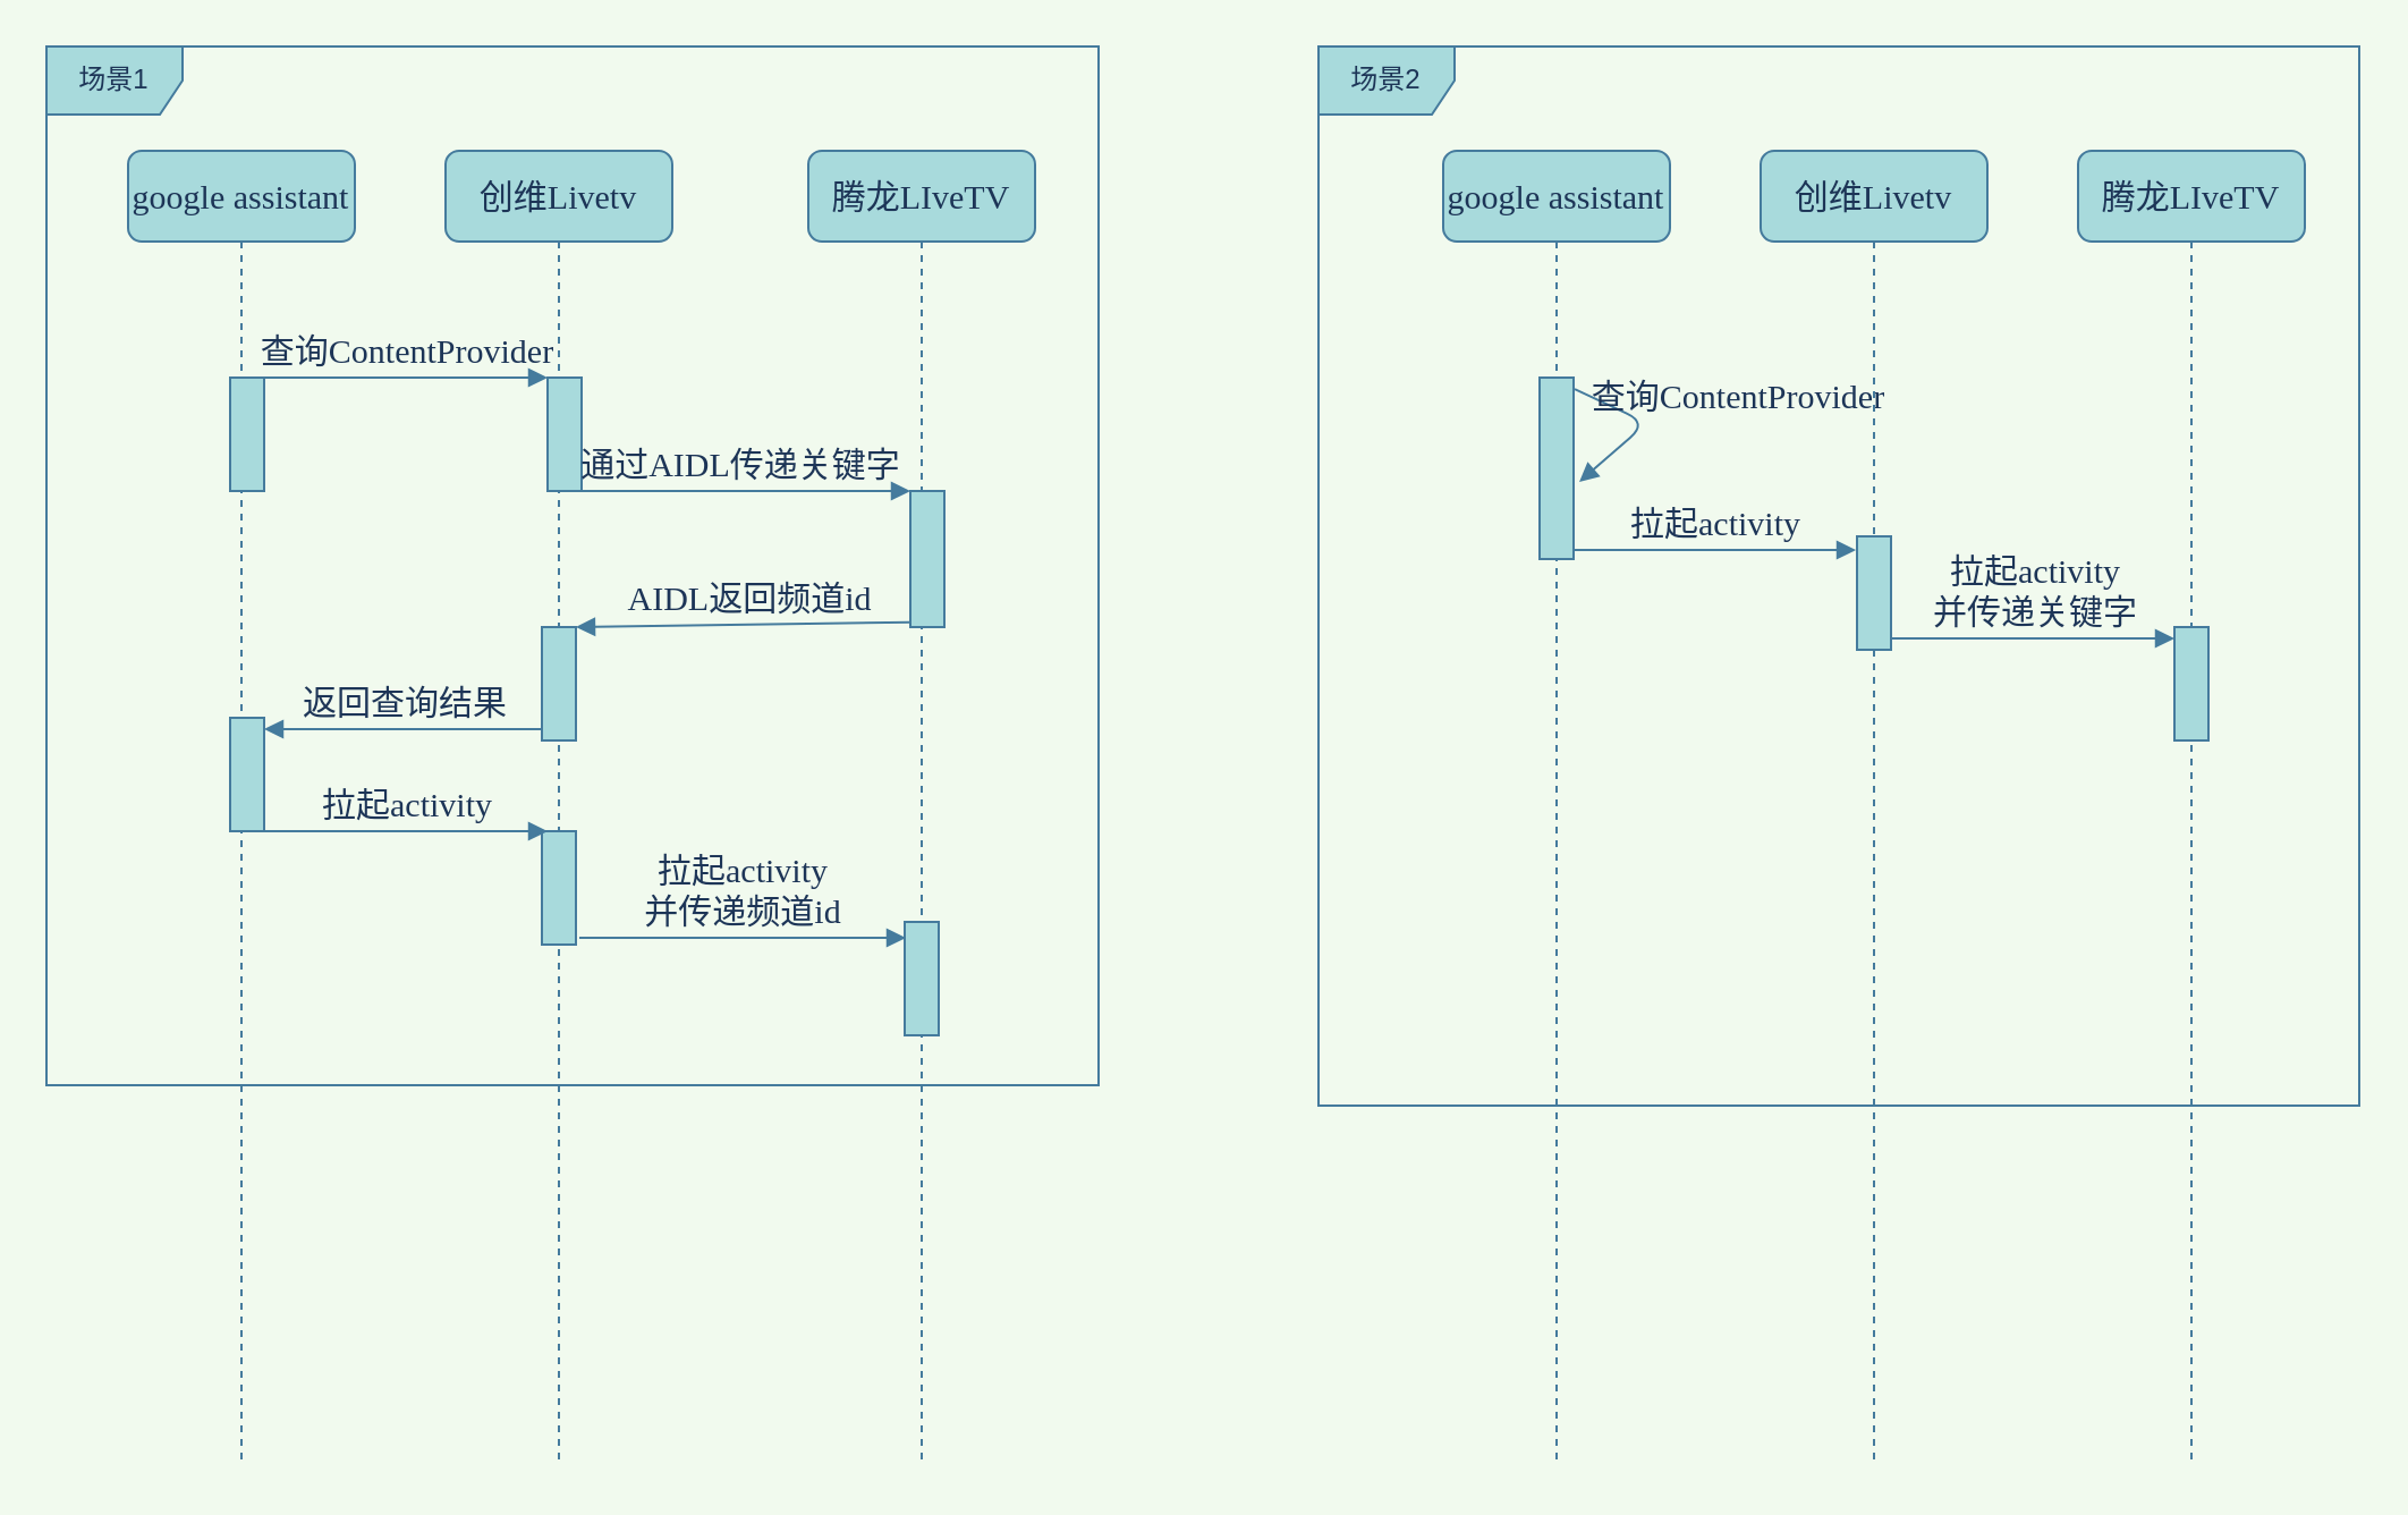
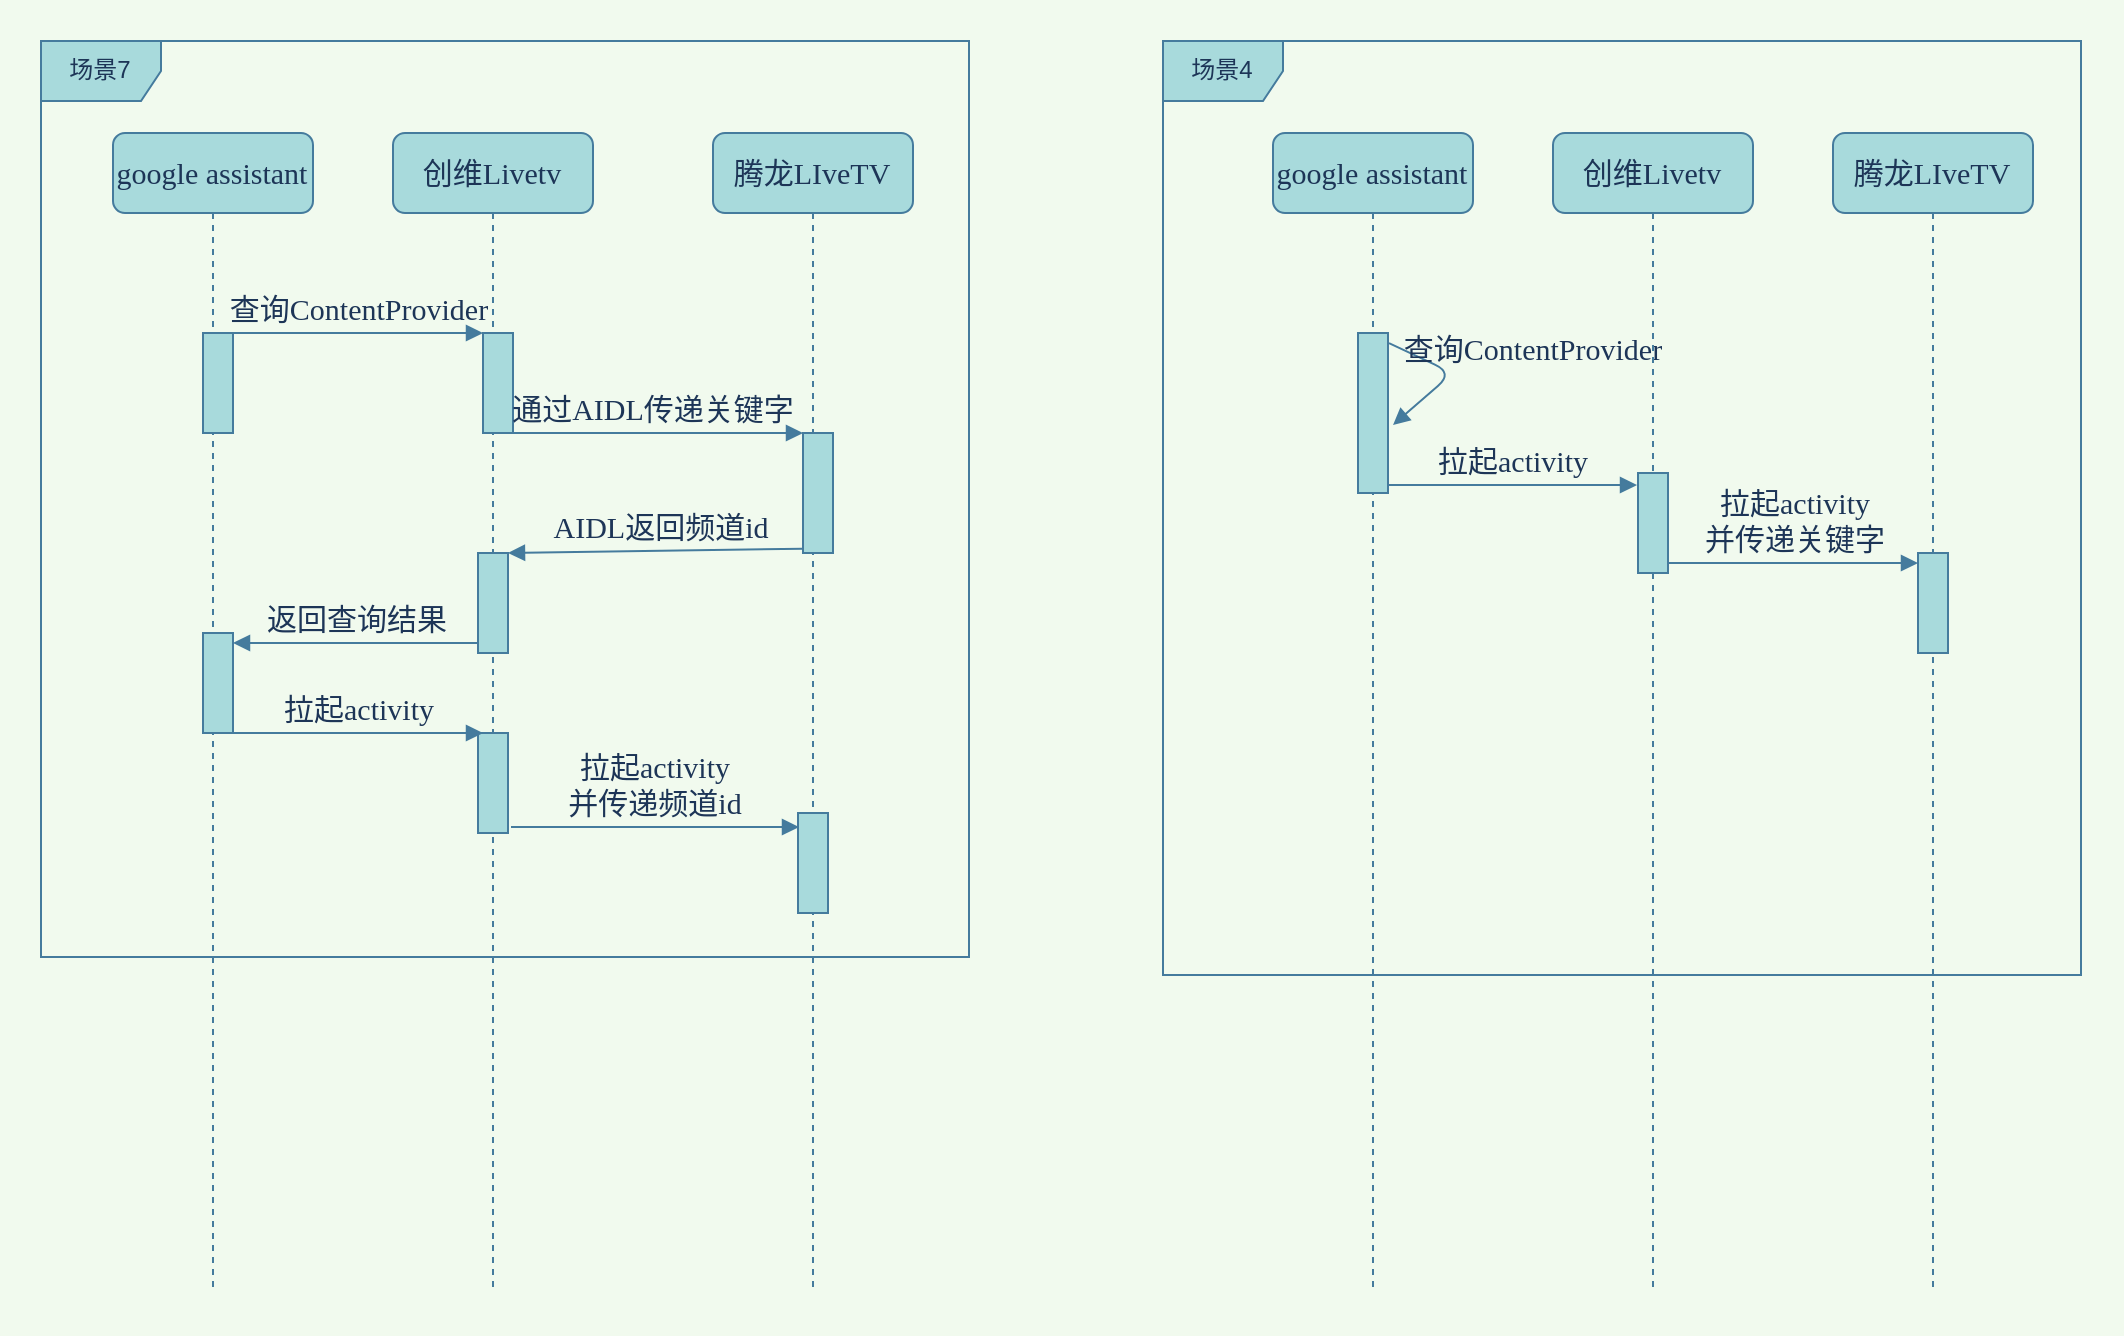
  <mxCell id="0" />
  <mxCell id="1" parent="0" />
  <mxCell id="2" value="创维Livetv" style="shape=umlLifeline;perimeter=lifelinePerimeter;whiteSpace=wrap;html=1;container=1;collapsible=0;recursiveResize=0;outlineConnect=0;rounded=1;shadow=0;comic=0;labelBackgroundColor=none;strokeWidth=1;fontFamily=Verdana;fontSize=15;align=center;fillColor=#A8DADC;strokeColor=#457B9D;fontColor=#1D3557;" parent="1" vertex="1"><mxGeometry x="196" y="66" width="100" height="580" as="geometry" /></mxCell>
  <mxCell id="3" value="" style="html=1;points=[];perimeter=orthogonalPerimeter;rounded=0;shadow=0;comic=0;labelBackgroundColor=none;strokeWidth=1;fontFamily=Verdana;fontSize=15;align=center;fillColor=#A8DADC;strokeColor=#457B9D;fontColor=#1D3557;" parent="2" vertex="1"><mxGeometry x="45" y="100" width="15" height="50" as="geometry" /></mxCell>
  <mxCell id="4" value="" style="html=1;points=[];perimeter=orthogonalPerimeter;rounded=0;shadow=0;comic=0;labelBackgroundColor=none;strokeWidth=1;fontFamily=Verdana;fontSize=15;align=center;fillColor=#A8DADC;strokeColor=#457B9D;fontColor=#1D3557;" parent="2" vertex="1"><mxGeometry x="42.5" y="210" width="15" height="50" as="geometry" /></mxCell>
  <mxCell id="5" value="" style="html=1;points=[];perimeter=orthogonalPerimeter;rounded=0;shadow=0;comic=0;labelBackgroundColor=none;strokeWidth=1;fontFamily=Verdana;fontSize=15;align=center;fillColor=#A8DADC;strokeColor=#457B9D;fontColor=#1D3557;" parent="2" vertex="1"><mxGeometry x="42.5" y="300" width="15" height="50" as="geometry" /></mxCell>
  <mxCell id="6" value="腾龙LIveTV" style="shape=umlLifeline;perimeter=lifelinePerimeter;whiteSpace=wrap;html=1;container=1;collapsible=0;recursiveResize=0;outlineConnect=0;rounded=1;shadow=0;comic=0;labelBackgroundColor=none;strokeWidth=1;fontFamily=Verdana;fontSize=15;align=center;fillColor=#A8DADC;strokeColor=#457B9D;fontColor=#1D3557;" parent="1" vertex="1"><mxGeometry x="356" y="66" width="100" height="580" as="geometry" /></mxCell>
  <mxCell id="7" value="" style="html=1;points=[];perimeter=orthogonalPerimeter;rounded=0;shadow=0;comic=0;labelBackgroundColor=none;strokeWidth=1;fontFamily=Verdana;fontSize=15;align=center;fillColor=#A8DADC;strokeColor=#457B9D;fontColor=#1D3557;" parent="6" vertex="1"><mxGeometry x="45" y="150" width="15" height="60" as="geometry" /></mxCell>
  <mxCell id="8" value="" style="html=1;points=[];perimeter=orthogonalPerimeter;rounded=0;shadow=0;comic=0;labelBackgroundColor=none;strokeWidth=1;fontFamily=Verdana;fontSize=15;align=center;fillColor=#A8DADC;strokeColor=#457B9D;fontColor=#1D3557;" parent="6" vertex="1"><mxGeometry x="42.5" y="340" width="15" height="50" as="geometry" /></mxCell>
  <mxCell id="9" value="google assistant" style="shape=umlLifeline;perimeter=lifelinePerimeter;whiteSpace=wrap;html=1;container=1;collapsible=0;recursiveResize=0;outlineConnect=0;rounded=1;shadow=0;comic=0;labelBackgroundColor=none;strokeWidth=1;fontFamily=Verdana;fontSize=15;align=center;fillColor=#A8DADC;strokeColor=#457B9D;fontColor=#1D3557;" parent="1" vertex="1"><mxGeometry x="636" y="66" width="100" height="580" as="geometry" /></mxCell>
  <mxCell id="10" value="" style="html=1;points=[];perimeter=orthogonalPerimeter;rounded=0;shadow=0;comic=0;labelBackgroundColor=none;strokeWidth=1;fontFamily=Verdana;fontSize=15;align=center;fillColor=#A8DADC;strokeColor=#457B9D;fontColor=#1D3557;" parent="9" vertex="1"><mxGeometry x="42.5" y="100" width="15" height="80" as="geometry" /></mxCell>
  <mxCell id="11" value="&lt;div style=&quot;font-size: 15px;&quot;&gt;查询ContentProvider&lt;/div&gt;" style="html=1;verticalAlign=bottom;endArrow=block;labelBackgroundColor=none;fontFamily=Verdana;fontSize=15;edgeStyle=elbowEdgeStyle;exitX=1.033;exitY=0.063;exitDx=0;exitDy=0;exitPerimeter=0;entryX=1.167;entryY=0.575;entryDx=0;entryDy=0;entryPerimeter=0;strokeColor=#457B9D;fontColor=#1D3557;" parent="9" source="10" target="10" edge="1"><mxGeometry x="-0.058" y="40" relative="1" as="geometry"><mxPoint x="-510" y="110" as="sourcePoint" /><mxPoint x="-385" y="110" as="targetPoint" /><Array as="points"><mxPoint x="90" y="120" /></Array><mxPoint x="14" y="-30" as="offset" /></mxGeometry></mxCell>
  <mxCell id="12" value="创维Livetv" style="shape=umlLifeline;perimeter=lifelinePerimeter;whiteSpace=wrap;html=1;container=1;collapsible=0;recursiveResize=0;outlineConnect=0;rounded=1;shadow=0;comic=0;labelBackgroundColor=none;strokeWidth=1;fontFamily=Verdana;fontSize=15;align=center;fillColor=#A8DADC;strokeColor=#457B9D;fontColor=#1D3557;" parent="1" vertex="1"><mxGeometry x="776" y="66" width="100" height="580" as="geometry" /></mxCell>
  <mxCell id="13" value="" style="html=1;points=[];perimeter=orthogonalPerimeter;rounded=0;shadow=0;comic=0;labelBackgroundColor=none;strokeWidth=1;fontFamily=Verdana;fontSize=15;align=center;fillColor=#A8DADC;strokeColor=#457B9D;fontColor=#1D3557;" parent="12" vertex="1"><mxGeometry x="42.5" y="170" width="15" height="50" as="geometry" /></mxCell>
  <mxCell id="14" value="腾龙LIveTV" style="shape=umlLifeline;perimeter=lifelinePerimeter;whiteSpace=wrap;html=1;container=1;collapsible=0;recursiveResize=0;outlineConnect=0;rounded=1;shadow=0;comic=0;labelBackgroundColor=none;strokeWidth=1;fontFamily=Verdana;fontSize=15;align=center;fillColor=#A8DADC;strokeColor=#457B9D;fontColor=#1D3557;" parent="1" vertex="1"><mxGeometry x="916" y="66" width="100" height="580" as="geometry" /></mxCell>
  <mxCell id="15" value="" style="html=1;points=[];perimeter=orthogonalPerimeter;rounded=0;shadow=0;comic=0;labelBackgroundColor=none;strokeWidth=1;fontFamily=Verdana;fontSize=15;align=center;fillColor=#A8DADC;strokeColor=#457B9D;fontColor=#1D3557;" parent="14" vertex="1"><mxGeometry x="42.5" y="210" width="15" height="50" as="geometry" /></mxCell>
  <mxCell id="16" value="google assistant" style="shape=umlLifeline;perimeter=lifelinePerimeter;whiteSpace=wrap;html=1;container=1;collapsible=0;recursiveResize=0;outlineConnect=0;rounded=1;shadow=0;comic=0;labelBackgroundColor=none;strokeWidth=1;fontFamily=Verdana;fontSize=15;align=center;fillColor=#A8DADC;strokeColor=#457B9D;fontColor=#1D3557;" parent="1" vertex="1"><mxGeometry x="56" y="66" width="100" height="580" as="geometry" /></mxCell>
  <mxCell id="17" value="" style="html=1;points=[];perimeter=orthogonalPerimeter;rounded=0;shadow=0;comic=0;labelBackgroundColor=none;strokeWidth=1;fontFamily=Verdana;fontSize=15;align=center;fillColor=#A8DADC;strokeColor=#457B9D;fontColor=#1D3557;" parent="16" vertex="1"><mxGeometry x="45" y="100" width="15" height="50" as="geometry" /></mxCell>
  <mxCell id="18" value="" style="html=1;points=[];perimeter=orthogonalPerimeter;rounded=0;shadow=0;comic=0;labelBackgroundColor=none;strokeWidth=1;fontFamily=Verdana;fontSize=15;align=center;fillColor=#A8DADC;strokeColor=#457B9D;fontColor=#1D3557;" parent="16" vertex="1"><mxGeometry x="45" y="250" width="15" height="50" as="geometry" /></mxCell>
  <mxCell id="19" value="AIDL返回频道id" style="html=1;verticalAlign=bottom;endArrow=block;labelBackgroundColor=none;fontFamily=Verdana;fontSize=15;elbow=vertical;exitX=0;exitY=0.964;exitDx=0;exitDy=0;exitPerimeter=0;strokeColor=#457B9D;fontColor=#1D3557;" parent="1" source="7" target="4" edge="1"><mxGeometry x="-0.035" relative="1" as="geometry"><mxPoint x="466" y="206" as="sourcePoint" /><mxPoint x="256" y="292" as="targetPoint" /><mxPoint as="offset" /></mxGeometry></mxCell>
  <mxCell id="20" value="返回查询结果" style="html=1;verticalAlign=bottom;endArrow=block;labelBackgroundColor=none;fontFamily=Verdana;fontSize=15;edgeStyle=elbowEdgeStyle;elbow=vertical;strokeColor=#457B9D;fontColor=#1D3557;" parent="1" source="4" target="18" edge="1"><mxGeometry relative="1" as="geometry"><mxPoint x="556" y="536" as="sourcePoint" /><mxPoint x="116" y="326" as="targetPoint" /></mxGeometry></mxCell>
  <mxCell id="21" value="&lt;div style=&quot;font-size: 15px;&quot;&gt;查询ContentProvider&lt;/div&gt;" style="html=1;verticalAlign=bottom;endArrow=block;entryX=0;entryY=0;labelBackgroundColor=none;fontFamily=Verdana;fontSize=15;edgeStyle=elbowEdgeStyle;elbow=vertical;strokeColor=#457B9D;fontColor=#1D3557;" parent="1" source="17" target="3" edge="1"><mxGeometry relative="1" as="geometry"><mxPoint x="176" y="176" as="sourcePoint" /></mxGeometry></mxCell>
  <mxCell id="22" value="通过AIDL传递关键字" style="html=1;verticalAlign=bottom;endArrow=block;entryX=0;entryY=0;labelBackgroundColor=none;fontFamily=Verdana;fontSize=15;edgeStyle=elbowEdgeStyle;elbow=vertical;strokeColor=#457B9D;fontColor=#1D3557;" parent="1" source="3" target="7" edge="1"><mxGeometry x="-0.035" relative="1" as="geometry"><mxPoint x="326" y="186" as="sourcePoint" /><Array as="points"><mxPoint x="266" y="216" /></Array><mxPoint as="offset" /></mxGeometry></mxCell>
  <mxCell id="23" value="拉起activity" style="html=1;verticalAlign=bottom;endArrow=block;entryX=0;entryY=0;labelBackgroundColor=none;fontFamily=Verdana;fontSize=15;edgeStyle=elbowEdgeStyle;elbow=vertical;strokeColor=#457B9D;fontColor=#1D3557;" parent="1" edge="1"><mxGeometry relative="1" as="geometry"><mxPoint x="116" y="366" as="sourcePoint" /><mxPoint x="241" y="366" as="targetPoint" /><mxPoint as="offset" /></mxGeometry></mxCell>
  <mxCell id="24" value="&lt;div&gt;拉起activity&lt;/div&gt;并传递频道id" style="html=1;verticalAlign=bottom;endArrow=block;labelBackgroundColor=none;fontFamily=Verdana;fontSize=15;entryX=0.033;entryY=0.14;entryDx=0;entryDy=0;entryPerimeter=0;exitX=1.1;exitY=0.94;exitDx=0;exitDy=0;exitPerimeter=0;elbow=vertical;strokeColor=#457B9D;fontColor=#1D3557;" parent="1" source="5" target="8" edge="1"><mxGeometry relative="1" as="geometry"><mxPoint x="126" y="376" as="sourcePoint" /><mxPoint x="251" y="376" as="targetPoint" /><mxPoint as="offset" /></mxGeometry></mxCell>
  <mxCell id="25" value="拉起activity" style="html=1;verticalAlign=bottom;endArrow=block;entryX=-0.033;entryY=0.12;labelBackgroundColor=none;fontFamily=Verdana;fontSize=15;edgeStyle=elbowEdgeStyle;elbow=vertical;entryDx=0;entryDy=0;entryPerimeter=0;strokeColor=#457B9D;fontColor=#1D3557;" parent="1" source="10" target="13" edge="1"><mxGeometry relative="1" as="geometry"><mxPoint x="686" y="236" as="sourcePoint" /><mxPoint x="251" y="176" as="targetPoint" /></mxGeometry></mxCell>
  <mxCell id="26" value="&lt;div style=&quot;font-size: 15px;&quot;&gt;拉起activity&lt;/div&gt;&lt;div style=&quot;font-size: 15px;&quot;&gt;并传递关键字&lt;/div&gt;" style="html=1;verticalAlign=bottom;endArrow=block;labelBackgroundColor=none;fontFamily=Verdana;fontSize=15;edgeStyle=elbowEdgeStyle;elbow=vertical;strokeColor=#457B9D;fontColor=#1D3557;" parent="1" source="13" target="15" edge="1"><mxGeometry relative="1" as="geometry"><mxPoint x="703.5" y="252" as="sourcePoint" /><mxPoint x="756" y="376" as="targetPoint" /></mxGeometry></mxCell>
- <mxCell id="27" value="场景1" style="shape=umlFrame;whiteSpace=wrap;html=1;rounded=0;sketch=0;fontColor=#1D3557;strokeColor=#457B9D;fillColor=#A8DADC;" parent="1" vertex="1"><mxGeometry x="20" y="20" width="464" height="458" as="geometry" /></mxCell>
- <mxCell id="28" value="场景2" style="shape=umlFrame;whiteSpace=wrap;html=1;rounded=0;sketch=0;fontColor=#1D3557;strokeColor=#457B9D;fillColor=#A8DADC;" parent="1" vertex="1"><mxGeometry x="581" y="20" width="459" height="467" as="geometry" /></mxCell>
+ <mxCell id="27" value="场景7" style="shape=umlFrame;whiteSpace=wrap;html=1;rounded=0;sketch=0;fontColor=#1D3557;strokeColor=#457B9D;fillColor=#A8DADC;" parent="1" vertex="1"><mxGeometry x="20" y="20" width="464" height="458" as="geometry" /></mxCell>
+ <mxCell id="28" value="场景4" style="shape=umlFrame;whiteSpace=wrap;html=1;rounded=0;sketch=0;fontColor=#1D3557;strokeColor=#457B9D;fillColor=#A8DADC;" parent="1" vertex="1"><mxGeometry x="581" y="20" width="459" height="467" as="geometry" /></mxCell>
